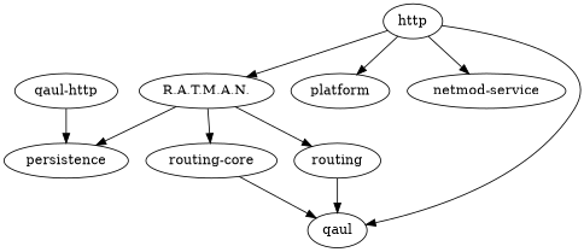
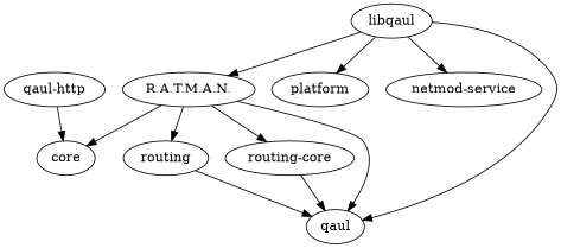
  digraph {
    n1 [label=qaul]
    "R.A.T.M.A.N."
    n3 [label=routing]
    "routing-core"
-   persistence
-   libqaul [label=http]
+   persistence [label=core]
+   libqaul
    platform
    n8 [label="netmod-service"]
    "qaul-http"
+   "R.A.T.M.A.N." -> n1
    "R.A.T.M.A.N." -> n3
    "R.A.T.M.A.N." -> "routing-core"
    "R.A.T.M.A.N." -> persistence
    n3 -> n1
    "routing-core" -> n1
    libqaul -> n1
    libqaul -> "R.A.T.M.A.N."
    libqaul -> platform
    libqaul -> n8
    "qaul-http" -> persistence
  }
